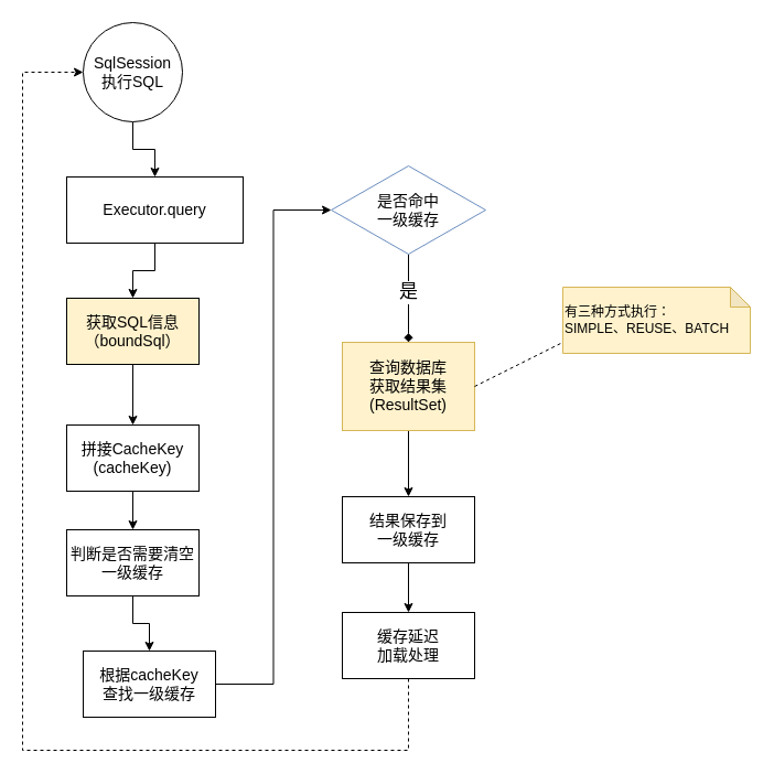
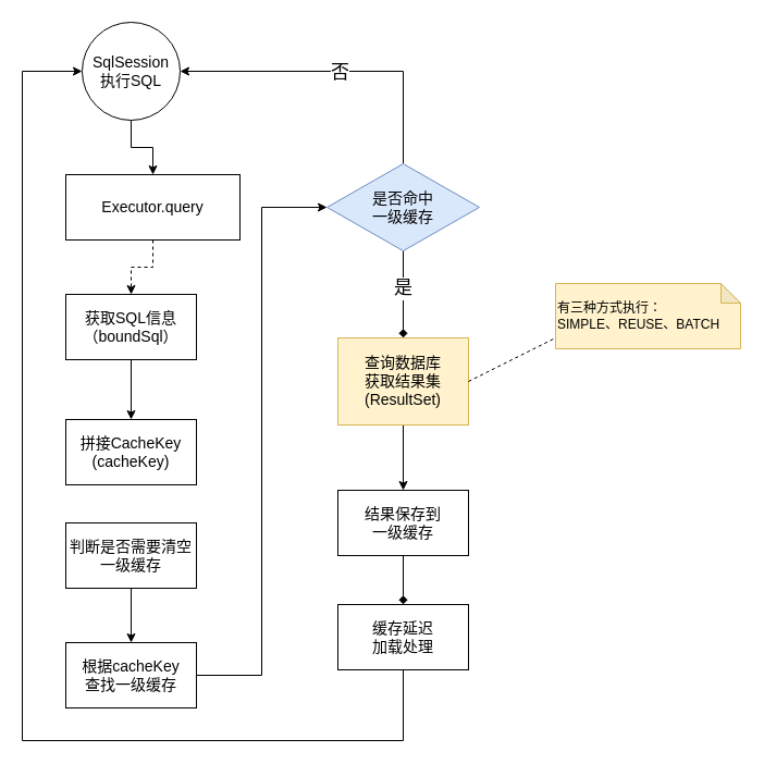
  <mxCell id="0" />
  <mxCell id="1" parent="0" />
  <mxCell id="2" style="edgeStyle=orthogonalEdgeStyle;rounded=0;orthogonalLoop=1;jettySize=auto;html=1;entryX=0.5;entryY=0;entryDx=0;entryDy=0;" edge="1" parent="1" source="3" target="5"><mxGeometry relative="1" as="geometry" /></mxCell>
  <mxCell id="3" value="&lt;font style=&quot;font-size: 14px&quot;&gt;SqlSession&lt;br&gt;执行SQL&lt;/font&gt;" style="ellipse;whiteSpace=wrap;html=1;aspect=fixed;" vertex="1" parent="1"><mxGeometry x="75" y="20" width="90" height="90" as="geometry" /></mxCell>
- <mxCell id="4" style="edgeStyle=orthogonalEdgeStyle;rounded=0;orthogonalLoop=1;jettySize=auto;html=1;entryX=0.5;entryY=0;entryDx=0;entryDy=0;" edge="1" parent="1" source="5" target="7"><mxGeometry relative="1" as="geometry" /></mxCell>
+ <mxCell id="4" style="edgeStyle=orthogonalEdgeStyle;rounded=0;orthogonalLoop=1;jettySize=auto;html=1;entryX=0.5;entryY=0;entryDx=0;entryDy=0;dashed=1;" edge="1" parent="1" source="5" target="7"><mxGeometry relative="1" as="geometry" /></mxCell>
  <mxCell id="5" value="&lt;font style=&quot;font-size: 14px&quot;&gt;Executor.query&lt;/font&gt;" style="rounded=0;whiteSpace=wrap;html=1;" vertex="1" parent="1"><mxGeometry x="60" y="160" width="160" height="60" as="geometry" /></mxCell>
  <mxCell id="6" value="" style="edgeStyle=orthogonalEdgeStyle;rounded=0;orthogonalLoop=1;jettySize=auto;html=1;" edge="1" parent="1" source="7" target="9"><mxGeometry relative="1" as="geometry" /></mxCell>
- <mxCell id="7" value="&lt;span style=&quot;font-size: 14px&quot;&gt;获取SQL信息&lt;br&gt;（boundSql）&lt;br&gt;&lt;/span&gt;" style="rounded=0;whiteSpace=wrap;html=1;fillColor=#fff2cc;" vertex="1" parent="1"><mxGeometry x="60" y="270" width="120" height="60" as="geometry" /></mxCell>
- <mxCell id="8" value="" style="edgeStyle=orthogonalEdgeStyle;rounded=0;orthogonalLoop=1;jettySize=auto;html=1;" edge="1" parent="1" source="9" target="11"><mxGeometry relative="1" as="geometry" /></mxCell>
+ <mxCell id="7" value="&lt;span style=&quot;font-size: 14px&quot;&gt;获取SQL信息&lt;br&gt;（boundSql）&lt;br&gt;&lt;/span&gt;" style="rounded=0;whiteSpace=wrap;html=1;" vertex="1" parent="1"><mxGeometry x="60" y="270" width="120" height="60" as="geometry" /></mxCell>
  <mxCell id="9" value="&lt;span style=&quot;font-size: 14px&quot;&gt;拼接CacheKey&lt;br&gt;(cacheKey)&lt;br&gt;&lt;/span&gt;" style="rounded=0;whiteSpace=wrap;html=1;" vertex="1" parent="1"><mxGeometry x="60" y="385" width="120" height="60" as="geometry" /></mxCell>
  <mxCell id="10" style="edgeStyle=orthogonalEdgeStyle;rounded=0;orthogonalLoop=1;jettySize=auto;html=1;entryX=0.5;entryY=0;entryDx=0;entryDy=0;" edge="1" parent="1" source="11" target="13"><mxGeometry relative="1" as="geometry" /></mxCell>
  <mxCell id="11" value="&lt;span style=&quot;font-size: 14px&quot;&gt;判断是否需要清空一级缓存&lt;br&gt;&lt;/span&gt;" style="rounded=0;whiteSpace=wrap;html=1;" vertex="1" parent="1"><mxGeometry x="60" y="480" width="120" height="60" as="geometry" /></mxCell>
  <mxCell id="12" style="edgeStyle=orthogonalEdgeStyle;rounded=0;orthogonalLoop=1;jettySize=auto;html=1;entryX=0;entryY=0.5;entryDx=0;entryDy=0;" edge="1" parent="1" source="13" target="24"><mxGeometry relative="1" as="geometry" /></mxCell>
- <mxCell id="13" value="&lt;span style=&quot;font-size: 14px&quot;&gt;根据cacheKey&lt;br&gt;查找一级缓存&lt;br&gt;&lt;/span&gt;" style="rounded=0;whiteSpace=wrap;html=1;" vertex="1" parent="1"><mxGeometry x="75" y="590" width="120" height="60" as="geometry" /></mxCell>
- <mxCell id="14" value="" style="edgeStyle=orthogonalEdgeStyle;rounded=0;orthogonalLoop=1;jettySize=auto;html=1;fontSize=17;" edge="1" parent="1" source="15" target="17"><mxGeometry relative="1" as="geometry" /></mxCell>
+ <mxCell id="13" value="&lt;span style=&quot;font-size: 14px&quot;&gt;根据cacheKey&lt;br&gt;查找一级缓存&lt;br&gt;&lt;/span&gt;" style="rounded=0;whiteSpace=wrap;html=1;" vertex="1" parent="1"><mxGeometry x="60" y="590" width="120" height="60" as="geometry" /></mxCell>
+ <mxCell id="14" value="" style="edgeStyle=orthogonalEdgeStyle;rounded=0;orthogonalLoop=1;jettySize=auto;html=1;fontSize=17;endArrow=diamond;" edge="1" parent="1" source="15" target="17"><mxGeometry relative="1" as="geometry" /></mxCell>
  <mxCell id="15" value="&lt;span style=&quot;font-size: 14px&quot;&gt;结果保存到&lt;br&gt;一级缓存&lt;br&gt;&lt;/span&gt;" style="rounded=0;whiteSpace=wrap;html=1;" vertex="1" parent="1"><mxGeometry x="310" y="450" width="120" height="60" as="geometry" /></mxCell>
- <mxCell id="16" style="edgeStyle=orthogonalEdgeStyle;rounded=0;orthogonalLoop=1;jettySize=auto;html=1;entryX=0;entryY=0.5;entryDx=0;entryDy=0;fontSize=17;dashed=1;" edge="1" parent="1" source="17" target="3"><mxGeometry relative="1" as="geometry"><Array as="points"><mxPoint x="370" y="680" /><mxPoint x="20" y="680" /><mxPoint x="20" y="65" /></Array></mxGeometry></mxCell>
+ <mxCell id="16" style="edgeStyle=orthogonalEdgeStyle;rounded=0;orthogonalLoop=1;jettySize=auto;html=1;entryX=0;entryY=0.5;entryDx=0;entryDy=0;fontSize=17;" edge="1" parent="1" source="17" target="3"><mxGeometry relative="1" as="geometry"><Array as="points"><mxPoint x="370" y="680" /><mxPoint x="20" y="680" /><mxPoint x="20" y="65" /></Array></mxGeometry></mxCell>
  <mxCell id="17" value="&lt;span style=&quot;font-size: 14px&quot;&gt;缓存延迟&lt;br&gt;加载处理&lt;br&gt;&lt;/span&gt;" style="rounded=0;whiteSpace=wrap;html=1;" vertex="1" parent="1"><mxGeometry x="310" y="555" width="120" height="60" as="geometry" /></mxCell>
  <mxCell id="18" value="" style="edgeStyle=orthogonalEdgeStyle;rounded=0;orthogonalLoop=1;jettySize=auto;html=1;fontSize=17;" edge="1" parent="1" source="19" target="15"><mxGeometry relative="1" as="geometry" /></mxCell>
  <mxCell id="19" value="&lt;span style=&quot;font-size: 14px&quot;&gt;查询数据库&lt;br&gt;获取结果集&lt;br&gt;(ResultSet)&lt;br&gt;&lt;/span&gt;" style="rounded=0;whiteSpace=wrap;html=1;fillColor=#fff2cc;strokeColor=#d6b656;" vertex="1" parent="1"><mxGeometry x="310" y="310" width="120" height="80" as="geometry" /></mxCell>
+ <mxCell id="20" style="edgeStyle=orthogonalEdgeStyle;rounded=0;orthogonalLoop=1;jettySize=auto;html=1;entryX=1;entryY=0.5;entryDx=0;entryDy=0;" edge="1" parent="1" source="24" target="3"><mxGeometry relative="1" as="geometry"><Array as="points"><mxPoint x="370" y="65" /></Array></mxGeometry></mxCell>
+ <mxCell id="21" value="否" style="edgeLabel;html=1;align=center;verticalAlign=middle;resizable=0;points=[];fontSize=17;" vertex="1" connectable="0" parent="20"><mxGeometry x="-0.007" y="1" relative="1" as="geometry"><mxPoint as="offset" /></mxGeometry></mxCell>
  <mxCell id="22" value="" style="edgeStyle=orthogonalEdgeStyle;rounded=0;orthogonalLoop=1;jettySize=auto;html=1;fontSize=17;endArrow=diamond;" edge="1" parent="1" source="24" target="19"><mxGeometry relative="1" as="geometry" /></mxCell>
  <mxCell id="23" value="是" style="edgeLabel;html=1;align=center;verticalAlign=middle;resizable=0;points=[];fontSize=17;" vertex="1" connectable="0" parent="22"><mxGeometry x="-0.15" y="-1" relative="1" as="geometry"><mxPoint as="offset" /></mxGeometry></mxCell>
- <mxCell id="24" value="&lt;font style=&quot;font-size: 14px&quot;&gt;是否命中&lt;br&gt;一级缓存&lt;/font&gt;" style="rhombus;whiteSpace=wrap;html=1;fillColor=#ffffff;strokeColor=#6c8ebf;" vertex="1" parent="1"><mxGeometry x="300" y="150" width="140" height="80" as="geometry" /></mxCell>
+ <mxCell id="24" value="&lt;font style=&quot;font-size: 14px&quot;&gt;是否命中&lt;br&gt;一级缓存&lt;/font&gt;" style="rhombus;whiteSpace=wrap;html=1;fillColor=#dae8fc;strokeColor=#6c8ebf;" vertex="1" parent="1"><mxGeometry x="300" y="150" width="140" height="80" as="geometry" /></mxCell>
  <mxCell id="25" value="&lt;font style=&quot;font-size: 12px&quot;&gt;有三种方式执行：&lt;br&gt;SIMPLE、REUSE、BATCH&lt;/font&gt;" style="shape=note;whiteSpace=wrap;html=1;backgroundOutline=1;darkOpacity=0.05;rounded=0;fillColor=#fff2cc;strokeColor=#d6b656;fontSize=10;align=left;size=18;" vertex="1" parent="1"><mxGeometry x="510" y="260" width="170" height="60" as="geometry" /></mxCell>
  <mxCell id="26" value="" style="endArrow=none;dashed=1;html=1;fontSize=17;exitX=1;exitY=0.5;exitDx=0;exitDy=0;" edge="1" parent="1" source="19"><mxGeometry width="50" height="50" relative="1" as="geometry"><mxPoint x="490" y="340" as="sourcePoint" /><mxPoint x="510" y="310" as="targetPoint" /></mxGeometry></mxCell>
